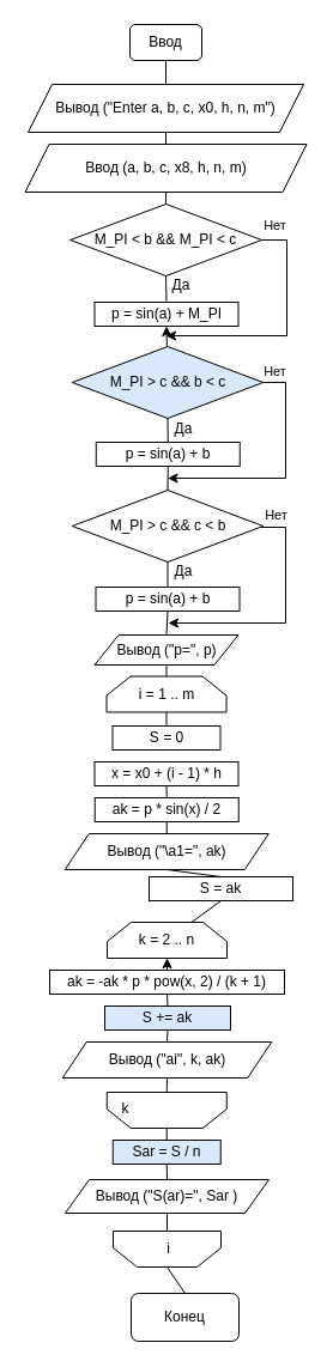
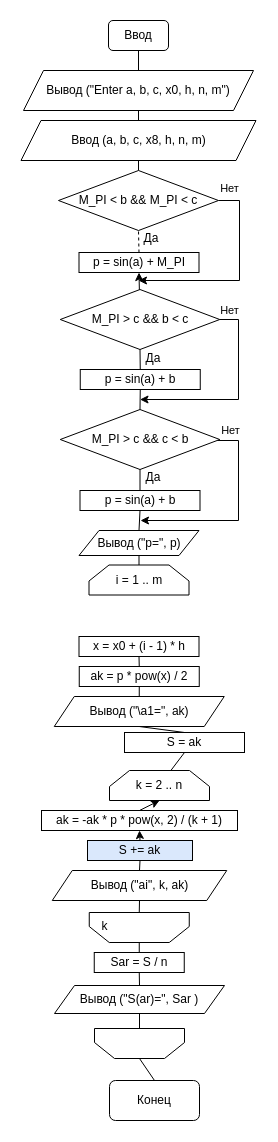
  <mxCell id="0" />
  <mxCell id="1" parent="0" />
  <mxCell id="2" value="Ввод" style="rounded=1;whiteSpace=wrap;html=1;" vertex="1" parent="1"><mxGeometry x="108" y="20" width="60" height="30" as="geometry" /></mxCell>
  <mxCell id="3" value="Вывод (&quot;Enter a, b, c, x0, h, n, m&quot;)" style="shape=parallelogram;perimeter=parallelogramPerimeter;whiteSpace=wrap;html=1;fixedSize=1;" vertex="1" parent="1"><mxGeometry x="23" y="70" width="230" height="40" as="geometry" /></mxCell>
  <mxCell id="4" value="" style="endArrow=none;html=1;rounded=0;" edge="1" parent="1" source="3" target="2"><mxGeometry width="50" height="50" relative="1" as="geometry"><mxPoint x="88" y="310" as="sourcePoint" /><mxPoint x="138" y="260" as="targetPoint" /></mxGeometry></mxCell>
  <mxCell id="5" value="Ввод (a, b, c, x8, h, n, m)" style="shape=parallelogram;perimeter=parallelogramPerimeter;whiteSpace=wrap;html=1;fixedSize=1;" vertex="1" parent="1"><mxGeometry x="20.5" y="120" width="235" height="40" as="geometry" /></mxCell>
  <mxCell id="6" value="" style="endArrow=none;html=1;rounded=0;" edge="1" parent="1" source="5" target="3"><mxGeometry width="50" height="50" relative="1" as="geometry"><mxPoint x="88" y="430" as="sourcePoint" /><mxPoint x="138" y="380" as="targetPoint" /></mxGeometry></mxCell>
  <mxCell id="7" style="edgeStyle=orthogonalEdgeStyle;rounded=0;orthogonalLoop=1;jettySize=auto;html=1;exitX=1;exitY=0.5;exitDx=0;exitDy=0;" edge="1" parent="1"><mxGeometry relative="1" as="geometry"><mxPoint x="138" y="280" as="targetPoint" /><mxPoint x="218" y="200" as="sourcePoint" /><Array as="points"><mxPoint x="239" y="200" /><mxPoint x="239" y="280" /></Array></mxGeometry></mxCell>
  <mxCell id="8" value="&lt;div&gt;Нет&lt;/div&gt;" style="edgeLabel;html=1;align=center;verticalAlign=middle;resizable=0;points=[];" vertex="1" connectable="0" parent="7"><mxGeometry x="-0.568" relative="1" as="geometry"><mxPoint x="-11" y="-36" as="offset" /></mxGeometry></mxCell>
  <mxCell id="9" value="M_PI &amp;lt; b &amp;amp;&amp;amp; M_PI &amp;lt; c" style="rhombus;whiteSpace=wrap;html=1;" vertex="1" parent="1"><mxGeometry x="58" y="170" width="160" height="60" as="geometry" /></mxCell>
  <mxCell id="10" value="p = sin(a) + M_PI" style="whiteSpace=wrap;html=1;" vertex="1" parent="1"><mxGeometry x="78.5" y="252" width="120" height="20" as="geometry" /></mxCell>
  <mxCell id="11" value="" style="endArrow=none;html=1;rounded=0;" edge="1" parent="1" source="9" target="5"><mxGeometry width="50" height="50" relative="1" as="geometry"><mxPoint x="8" y="300" as="sourcePoint" /><mxPoint x="58" y="250" as="targetPoint" /></mxGeometry></mxCell>
  <mxCell id="12" style="edgeStyle=orthogonalEdgeStyle;rounded=0;orthogonalLoop=1;jettySize=auto;html=1;" edge="1" parent="1" source="14"><mxGeometry relative="1" as="geometry"><mxPoint x="139.5" y="399" as="targetPoint" /><Array as="points"><mxPoint x="238" y="319" /><mxPoint x="238" y="399" /></Array></mxGeometry></mxCell>
  <mxCell id="13" value="Нет" style="edgeLabel;html=1;align=center;verticalAlign=middle;resizable=0;points=[];" vertex="1" connectable="0" parent="12"><mxGeometry x="-0.597" y="-1" relative="1" as="geometry"><mxPoint x="-9" y="-31" as="offset" /></mxGeometry></mxCell>
- <mxCell id="14" value="M_PI &amp;gt; c &amp;amp;&amp;amp; b &amp;lt; c" style="rhombus;whiteSpace=wrap;html=1;fillColor=#dae8fc;" vertex="1" parent="1"><mxGeometry x="59.75" y="289" width="159.5" height="60" as="geometry" /></mxCell>
+ <mxCell id="14" value="M_PI &amp;gt; c &amp;amp;&amp;amp; b &amp;lt; c" style="rhombus;whiteSpace=wrap;html=1;" vertex="1" parent="1"><mxGeometry x="59.75" y="289" width="159.5" height="60" as="geometry" /></mxCell>
  <mxCell id="15" value="" style="endArrow=classic;html=1;rounded=0;entryX=0.5;entryY=1;entryDx=0;entryDy=0;" edge="1" parent="1" source="14" target="10"><mxGeometry width="50" height="50" relative="1" as="geometry"><mxPoint x="8" y="282" as="sourcePoint" /><mxPoint x="58" y="232" as="targetPoint" /></mxGeometry></mxCell>
- <mxCell id="16" value="" style="endArrow=none;html=1;rounded=0;entryX=0.5;entryY=1;entryDx=0;entryDy=0;exitX=0.5;exitY=0;exitDx=0;exitDy=0;" edge="1" parent="1" source="10" target="9"><mxGeometry width="50" height="50" relative="1" as="geometry"><mxPoint x="58" y="300" as="sourcePoint" /><mxPoint x="108" y="250" as="targetPoint" /><Array as="points" /></mxGeometry></mxCell>
+ <mxCell id="16" value="" style="endArrow=none;html=1;rounded=0;entryX=0.5;entryY=1;entryDx=0;entryDy=0;exitX=0.5;exitY=0;exitDx=0;exitDy=0;dashed=1;" edge="1" parent="1" source="10" target="9"><mxGeometry width="50" height="50" relative="1" as="geometry"><mxPoint x="58" y="300" as="sourcePoint" /><mxPoint x="108" y="250" as="targetPoint" /><Array as="points" /></mxGeometry></mxCell>
  <mxCell id="17" value="Да" style="text;html=1;strokeColor=none;fillColor=none;align=center;verticalAlign=middle;whiteSpace=wrap;rounded=0;" vertex="1" parent="1"><mxGeometry x="121" y="223" width="60" height="30" as="geometry" /></mxCell>
  <mxCell id="18" value="p = sin(a) + b" style="rounded=0;whiteSpace=wrap;html=1;" vertex="1" parent="1"><mxGeometry x="79.75" y="369" width="120" height="20" as="geometry" /></mxCell>
  <mxCell id="19" value="" style="endArrow=none;html=1;rounded=0;entryX=0.5;entryY=1;entryDx=0;entryDy=0;exitX=0.5;exitY=0;exitDx=0;exitDy=0;" edge="1" parent="1" source="18" target="14"><mxGeometry width="50" height="50" relative="1" as="geometry"><mxPoint x="58" y="379" as="sourcePoint" /><mxPoint x="108" y="329" as="targetPoint" /></mxGeometry></mxCell>
  <mxCell id="20" style="edgeStyle=orthogonalEdgeStyle;rounded=0;orthogonalLoop=1;jettySize=auto;html=1;" edge="1" parent="1" source="22"><mxGeometry relative="1" as="geometry"><mxPoint x="140" y="520" as="targetPoint" /><Array as="points"><mxPoint x="238" y="440" /><mxPoint x="238" y="520" /></Array></mxGeometry></mxCell>
  <mxCell id="21" value="Нет" style="edgeLabel;html=1;align=center;verticalAlign=middle;resizable=0;points=[];" vertex="1" connectable="0" parent="20"><mxGeometry x="-0.605" relative="1" as="geometry"><mxPoint x="-9" y="-28" as="offset" /></mxGeometry></mxCell>
  <mxCell id="22" value="M_PI &amp;gt; c &amp;amp;&amp;amp; c &amp;lt; b" style="rhombus;whiteSpace=wrap;html=1;" vertex="1" parent="1"><mxGeometry x="59.75" y="409" width="159.5" height="60" as="geometry" /></mxCell>
  <mxCell id="23" value="" style="endArrow=none;html=1;rounded=0;entryX=0.5;entryY=1;entryDx=0;entryDy=0;exitX=0.5;exitY=0;exitDx=0;exitDy=0;" edge="1" parent="1" source="22" target="18"><mxGeometry width="50" height="50" relative="1" as="geometry"><mxPoint x="58" y="379" as="sourcePoint" /><mxPoint x="108" y="329" as="targetPoint" /></mxGeometry></mxCell>
  <mxCell id="24" value="Да" style="text;html=1;strokeColor=none;fillColor=none;align=center;verticalAlign=middle;whiteSpace=wrap;rounded=0;" vertex="1" parent="1"><mxGeometry x="123" y="343" width="60" height="30" as="geometry" /></mxCell>
  <mxCell id="25" value="p = sin(a) + b" style="rounded=0;whiteSpace=wrap;html=1;" vertex="1" parent="1"><mxGeometry x="79.5" y="490" width="120" height="20" as="geometry" /></mxCell>
  <mxCell id="26" value="" style="endArrow=none;html=1;rounded=0;entryX=0.5;entryY=1;entryDx=0;entryDy=0;exitX=0.5;exitY=0;exitDx=0;exitDy=0;" edge="1" parent="1" source="25" target="22"><mxGeometry width="50" height="50" relative="1" as="geometry"><mxPoint x="58" y="499" as="sourcePoint" /><mxPoint x="108" y="449" as="targetPoint" /></mxGeometry></mxCell>
  <mxCell id="27" value="Вывод (&quot;p=&quot;, p) " style="shape=parallelogram;perimeter=parallelogramPerimeter;whiteSpace=wrap;html=1;fixedSize=1;" vertex="1" parent="1"><mxGeometry x="78.5" y="530" width="120" height="25" as="geometry" /></mxCell>
  <mxCell id="28" value="" style="endArrow=none;html=1;rounded=0;entryX=0.5;entryY=1;entryDx=0;entryDy=0;exitX=0.5;exitY=0;exitDx=0;exitDy=0;" edge="1" parent="1" source="27" target="25"><mxGeometry width="50" height="50" relative="1" as="geometry"><mxPoint x="58" y="400" as="sourcePoint" /><mxPoint x="108" y="350" as="targetPoint" /></mxGeometry></mxCell>
  <mxCell id="29" value="Да" style="text;html=1;strokeColor=none;fillColor=none;align=center;verticalAlign=middle;whiteSpace=wrap;rounded=0;" vertex="1" parent="1"><mxGeometry x="123" y="462" width="60" height="30" as="geometry" /></mxCell>
  <mxCell id="30" value="i = 1 .. m" style="shape=loopLimit;whiteSpace=wrap;html=1;" vertex="1" parent="1"><mxGeometry x="88.5" y="564.5" width="100" height="30" as="geometry" /></mxCell>
  <mxCell id="31" value="" style="endArrow=none;html=1;rounded=0;entryX=0.5;entryY=1;entryDx=0;entryDy=0;exitX=0.5;exitY=0;exitDx=0;exitDy=0;" edge="1" parent="1" source="30" target="27"><mxGeometry width="50" height="50" relative="1" as="geometry"><mxPoint x="58" y="550" as="sourcePoint" /><mxPoint x="108" y="500" as="targetPoint" /></mxGeometry></mxCell>
- <mxCell id="32" value="S = 0" style="rounded=0;whiteSpace=wrap;html=1;" vertex="1" parent="1"><mxGeometry x="93.5" y="606" width="90" height="20" as="geometry" /></mxCell>
- <mxCell id="33" value="" style="endArrow=none;html=1;rounded=0;entryX=0.5;entryY=1;entryDx=0;entryDy=0;" edge="1" parent="1" source="32" target="30"><mxGeometry width="50" height="50" relative="1" as="geometry"><mxPoint x="58" y="640" as="sourcePoint" /><mxPoint x="108" y="590" as="targetPoint" /></mxGeometry></mxCell>
  <mxCell id="34" value="x = x0 + (i - 1) * h" style="rounded=0;whiteSpace=wrap;html=1;spacingTop=0;" vertex="1" parent="1"><mxGeometry x="78.5" y="636" width="120" height="20" as="geometry" /></mxCell>
- <mxCell id="35" value="ak = p * sin(x) / 2" style="rounded=0;whiteSpace=wrap;html=1;spacingTop=0;" vertex="1" parent="1"><mxGeometry x="78.75" y="666" width="120" height="20" as="geometry" /></mxCell>
+ <mxCell id="35" value="ak = p * pow(x) / 2" style="rounded=0;whiteSpace=wrap;html=1;spacingTop=0;" vertex="1" parent="1"><mxGeometry x="78.75" y="666" width="120" height="20" as="geometry" /></mxCell>
  <mxCell id="36" value="" style="endArrow=none;html=1;rounded=0;entryX=0.5;entryY=1;entryDx=0;entryDy=0;exitX=0.5;exitY=0;exitDx=0;exitDy=0;" edge="1" parent="1" source="35" target="34"><mxGeometry width="50" height="50" relative="1" as="geometry"><mxPoint x="58" y="670" as="sourcePoint" /><mxPoint x="108" y="620" as="targetPoint" /></mxGeometry></mxCell>
  <mxCell id="37" value="Вывод (&quot;\a1=&quot;, ak)" style="shape=parallelogram;perimeter=parallelogramPerimeter;whiteSpace=wrap;html=1;fixedSize=1;" vertex="1" parent="1"><mxGeometry x="53.75" y="696" width="170" height="30" as="geometry" /></mxCell>
  <mxCell id="38" value="" style="endArrow=none;html=1;rounded=0;entryX=0.5;entryY=1;entryDx=0;entryDy=0;exitX=0.5;exitY=0;exitDx=0;exitDy=0;" edge="1" parent="1" source="37" target="35"><mxGeometry width="50" height="50" relative="1" as="geometry"><mxPoint x="58" y="730" as="sourcePoint" /><mxPoint x="108" y="680" as="targetPoint" /></mxGeometry></mxCell>
  <mxCell id="39" value="S = ak" style="rounded=0;whiteSpace=wrap;html=1;" vertex="1" parent="1"><mxGeometry x="124" y="732" width="120" height="20" as="geometry" /></mxCell>
  <mxCell id="40" value="" style="endArrow=none;html=1;rounded=0;entryX=0.5;entryY=1;entryDx=0;entryDy=0;exitX=0.5;exitY=0;exitDx=0;exitDy=0;" edge="1" parent="1" source="39" target="37"><mxGeometry width="50" height="50" relative="1" as="geometry"><mxPoint x="58" y="730" as="sourcePoint" /><mxPoint x="108" y="680" as="targetPoint" /></mxGeometry></mxCell>
- <mxCell id="41" value="k = 2 .. n" style="shape=loopLimit;whiteSpace=wrap;html=1;" vertex="1" parent="1"><mxGeometry x="89" y="770" width="100" height="30" as="geometry" /></mxCell>
+ <mxCell id="41" value="k = 2 .. n" style="shape=loopLimit;whiteSpace=wrap;html=1;" vertex="1" parent="1"><mxGeometry x="109" y="770" width="100" height="30" as="geometry" /></mxCell>
  <mxCell id="42" value="" style="endArrow=none;html=1;rounded=0;entryX=0.5;entryY=1;entryDx=0;entryDy=0;" edge="1" parent="1" source="41" target="39"><mxGeometry width="50" height="50" relative="1" as="geometry"><mxPoint x="58" y="760" as="sourcePoint" /><mxPoint x="108" y="710" as="targetPoint" /></mxGeometry></mxCell>
  <mxCell id="43" value="ak = -ak * p * pow(x, 2) / (k + 1)" style="rounded=0;whiteSpace=wrap;html=1;" vertex="1" parent="1"><mxGeometry x="41" y="810" width="196" height="20" as="geometry" /></mxCell>
  <mxCell id="44" value="" style="endArrow=classic;html=1;rounded=0;entryX=0.5;entryY=1;entryDx=0;entryDy=0;exitX=0.5;exitY=0;exitDx=0;exitDy=0;" edge="1" parent="1" source="43" target="41"><mxGeometry width="50" height="50" relative="1" as="geometry"><mxPoint x="58" y="790" as="sourcePoint" /><mxPoint x="108" y="740" as="targetPoint" /></mxGeometry></mxCell>
  <mxCell id="45" value="S += ak" style="rounded=0;whiteSpace=wrap;html=1;fillColor=#dae8fc;" vertex="1" parent="1"><mxGeometry x="87" y="840" width="105" height="20" as="geometry" /></mxCell>
- <mxCell id="46" value="" style="endArrow=none;html=1;rounded=0;entryX=0.5;entryY=1;entryDx=0;entryDy=0;exitX=0.5;exitY=0;exitDx=0;exitDy=0;" edge="1" parent="1" source="45" target="43"><mxGeometry width="50" height="50" relative="1" as="geometry"><mxPoint x="58" y="790" as="sourcePoint" /><mxPoint x="108" y="740" as="targetPoint" /></mxGeometry></mxCell>
+ <mxCell id="46" value="" style="endArrow=classic;html=1;rounded=0;entryX=0.5;entryY=1;entryDx=0;entryDy=0;exitX=0.5;exitY=0;exitDx=0;exitDy=0;" edge="1" parent="1" source="45" target="43"><mxGeometry width="50" height="50" relative="1" as="geometry"><mxPoint x="58" y="790" as="sourcePoint" /><mxPoint x="108" y="740" as="targetPoint" /></mxGeometry></mxCell>
  <mxCell id="47" value="Вывод (&quot;ai&quot;, k, ak)" style="shape=parallelogram;perimeter=parallelogramPerimeter;whiteSpace=wrap;html=1;fixedSize=1;" vertex="1" parent="1"><mxGeometry x="51.75" y="870" width="174.5" height="30" as="geometry" /></mxCell>
  <mxCell id="48" value="" style="endArrow=none;html=1;rounded=0;entryX=0.5;entryY=1;entryDx=0;entryDy=0;exitX=0.5;exitY=0;exitDx=0;exitDy=0;" edge="1" parent="1" source="47" target="45"><mxGeometry width="50" height="50" relative="1" as="geometry"><mxPoint x="58" y="850" as="sourcePoint" /><mxPoint x="108" y="800" as="targetPoint" /></mxGeometry></mxCell>
  <mxCell id="49" value="" style="shape=loopLimit;whiteSpace=wrap;html=1;rotation=-180;" vertex="1" parent="1"><mxGeometry x="88.75" y="912" width="100" height="30" as="geometry" /></mxCell>
  <mxCell id="50" value="k" style="text;html=1;align=center;verticalAlign=middle;resizable=0;points=[];autosize=1;strokeColor=none;fillColor=none;" vertex="1" parent="1"><mxGeometry x="94" y="916" width="20" height="20" as="geometry" /></mxCell>
  <mxCell id="51" value="" style="endArrow=none;html=1;rounded=0;entryX=0.5;entryY=1;entryDx=0;entryDy=0;exitX=0.5;exitY=1;exitDx=0;exitDy=0;" edge="1" parent="1" source="49" target="47"><mxGeometry width="50" height="50" relative="1" as="geometry"><mxPoint x="58" y="850" as="sourcePoint" /><mxPoint x="108" y="800" as="targetPoint" /></mxGeometry></mxCell>
- <mxCell id="52" value="Sar = S / n" style="rounded=0;whiteSpace=wrap;html=1;fillColor=#dae8fc;" vertex="1" parent="1"><mxGeometry x="93.75" y="952" width="90" height="20" as="geometry" /></mxCell>
+ <mxCell id="52" value="Sar = S / n" style="rounded=0;whiteSpace=wrap;html=1;" vertex="1" parent="1"><mxGeometry x="93.75" y="952" width="90" height="20" as="geometry" /></mxCell>
  <mxCell id="53" value="" style="endArrow=none;html=1;rounded=0;entryX=0.5;entryY=0;entryDx=0;entryDy=0;exitX=0.5;exitY=0;exitDx=0;exitDy=0;" edge="1" parent="1" source="52" target="49"><mxGeometry width="50" height="50" relative="1" as="geometry"><mxPoint x="58" y="850" as="sourcePoint" /><mxPoint x="108" y="800" as="targetPoint" /></mxGeometry></mxCell>
  <mxCell id="54" value="Вывод (&quot;S(ar)=&quot;, Sar )" style="shape=parallelogram;perimeter=parallelogramPerimeter;whiteSpace=wrap;html=1;fixedSize=1;" vertex="1" parent="1"><mxGeometry x="54" y="985" width="170" height="28" as="geometry" /></mxCell>
  <mxCell id="55" value="" style="endArrow=none;html=1;rounded=0;entryX=0.5;entryY=1;entryDx=0;entryDy=0;exitX=0.5;exitY=0;exitDx=0;exitDy=0;" edge="1" parent="1" source="54" target="52"><mxGeometry width="50" height="50" relative="1" as="geometry"><mxPoint x="58" y="850" as="sourcePoint" /><mxPoint x="108" y="800" as="targetPoint" /></mxGeometry></mxCell>
  <mxCell id="56" value="" style="shape=loopLimit;whiteSpace=wrap;html=1;rotation=-180;" vertex="1" parent="1"><mxGeometry x="94" y="1028" width="90" height="30" as="geometry" /></mxCell>
  <mxCell id="57" value="" style="endArrow=none;html=1;rounded=0;entryX=0.5;entryY=1;entryDx=0;entryDy=0;exitX=0.5;exitY=1;exitDx=0;exitDy=0;" edge="1" parent="1" source="56" target="54"><mxGeometry width="50" height="50" relative="1" as="geometry"><mxPoint x="58" y="1000" as="sourcePoint" /><mxPoint x="108" y="950" as="targetPoint" /></mxGeometry></mxCell>
- <mxCell id="58" value="i" style="text;html=1;align=center;verticalAlign=middle;resizable=0;points=[];autosize=1;strokeColor=none;fillColor=none;" vertex="1" parent="1"><mxGeometry x="130" y="1033" width="20" height="20" as="geometry" /></mxCell>
  <mxCell id="59" value="Конец" style="rounded=1;whiteSpace=wrap;html=1;" vertex="1" parent="1"><mxGeometry x="109" y="1080" width="90" height="40" as="geometry" /></mxCell>
  <mxCell id="60" value="" style="endArrow=none;html=1;rounded=0;entryX=0.5;entryY=0;entryDx=0;entryDy=0;exitX=0.5;exitY=0;exitDx=0;exitDy=0;" edge="1" parent="1" source="59" target="56"><mxGeometry width="50" height="50" relative="1" as="geometry"><mxPoint x="58" y="1020" as="sourcePoint" /><mxPoint x="108" y="970" as="targetPoint" /></mxGeometry></mxCell>
